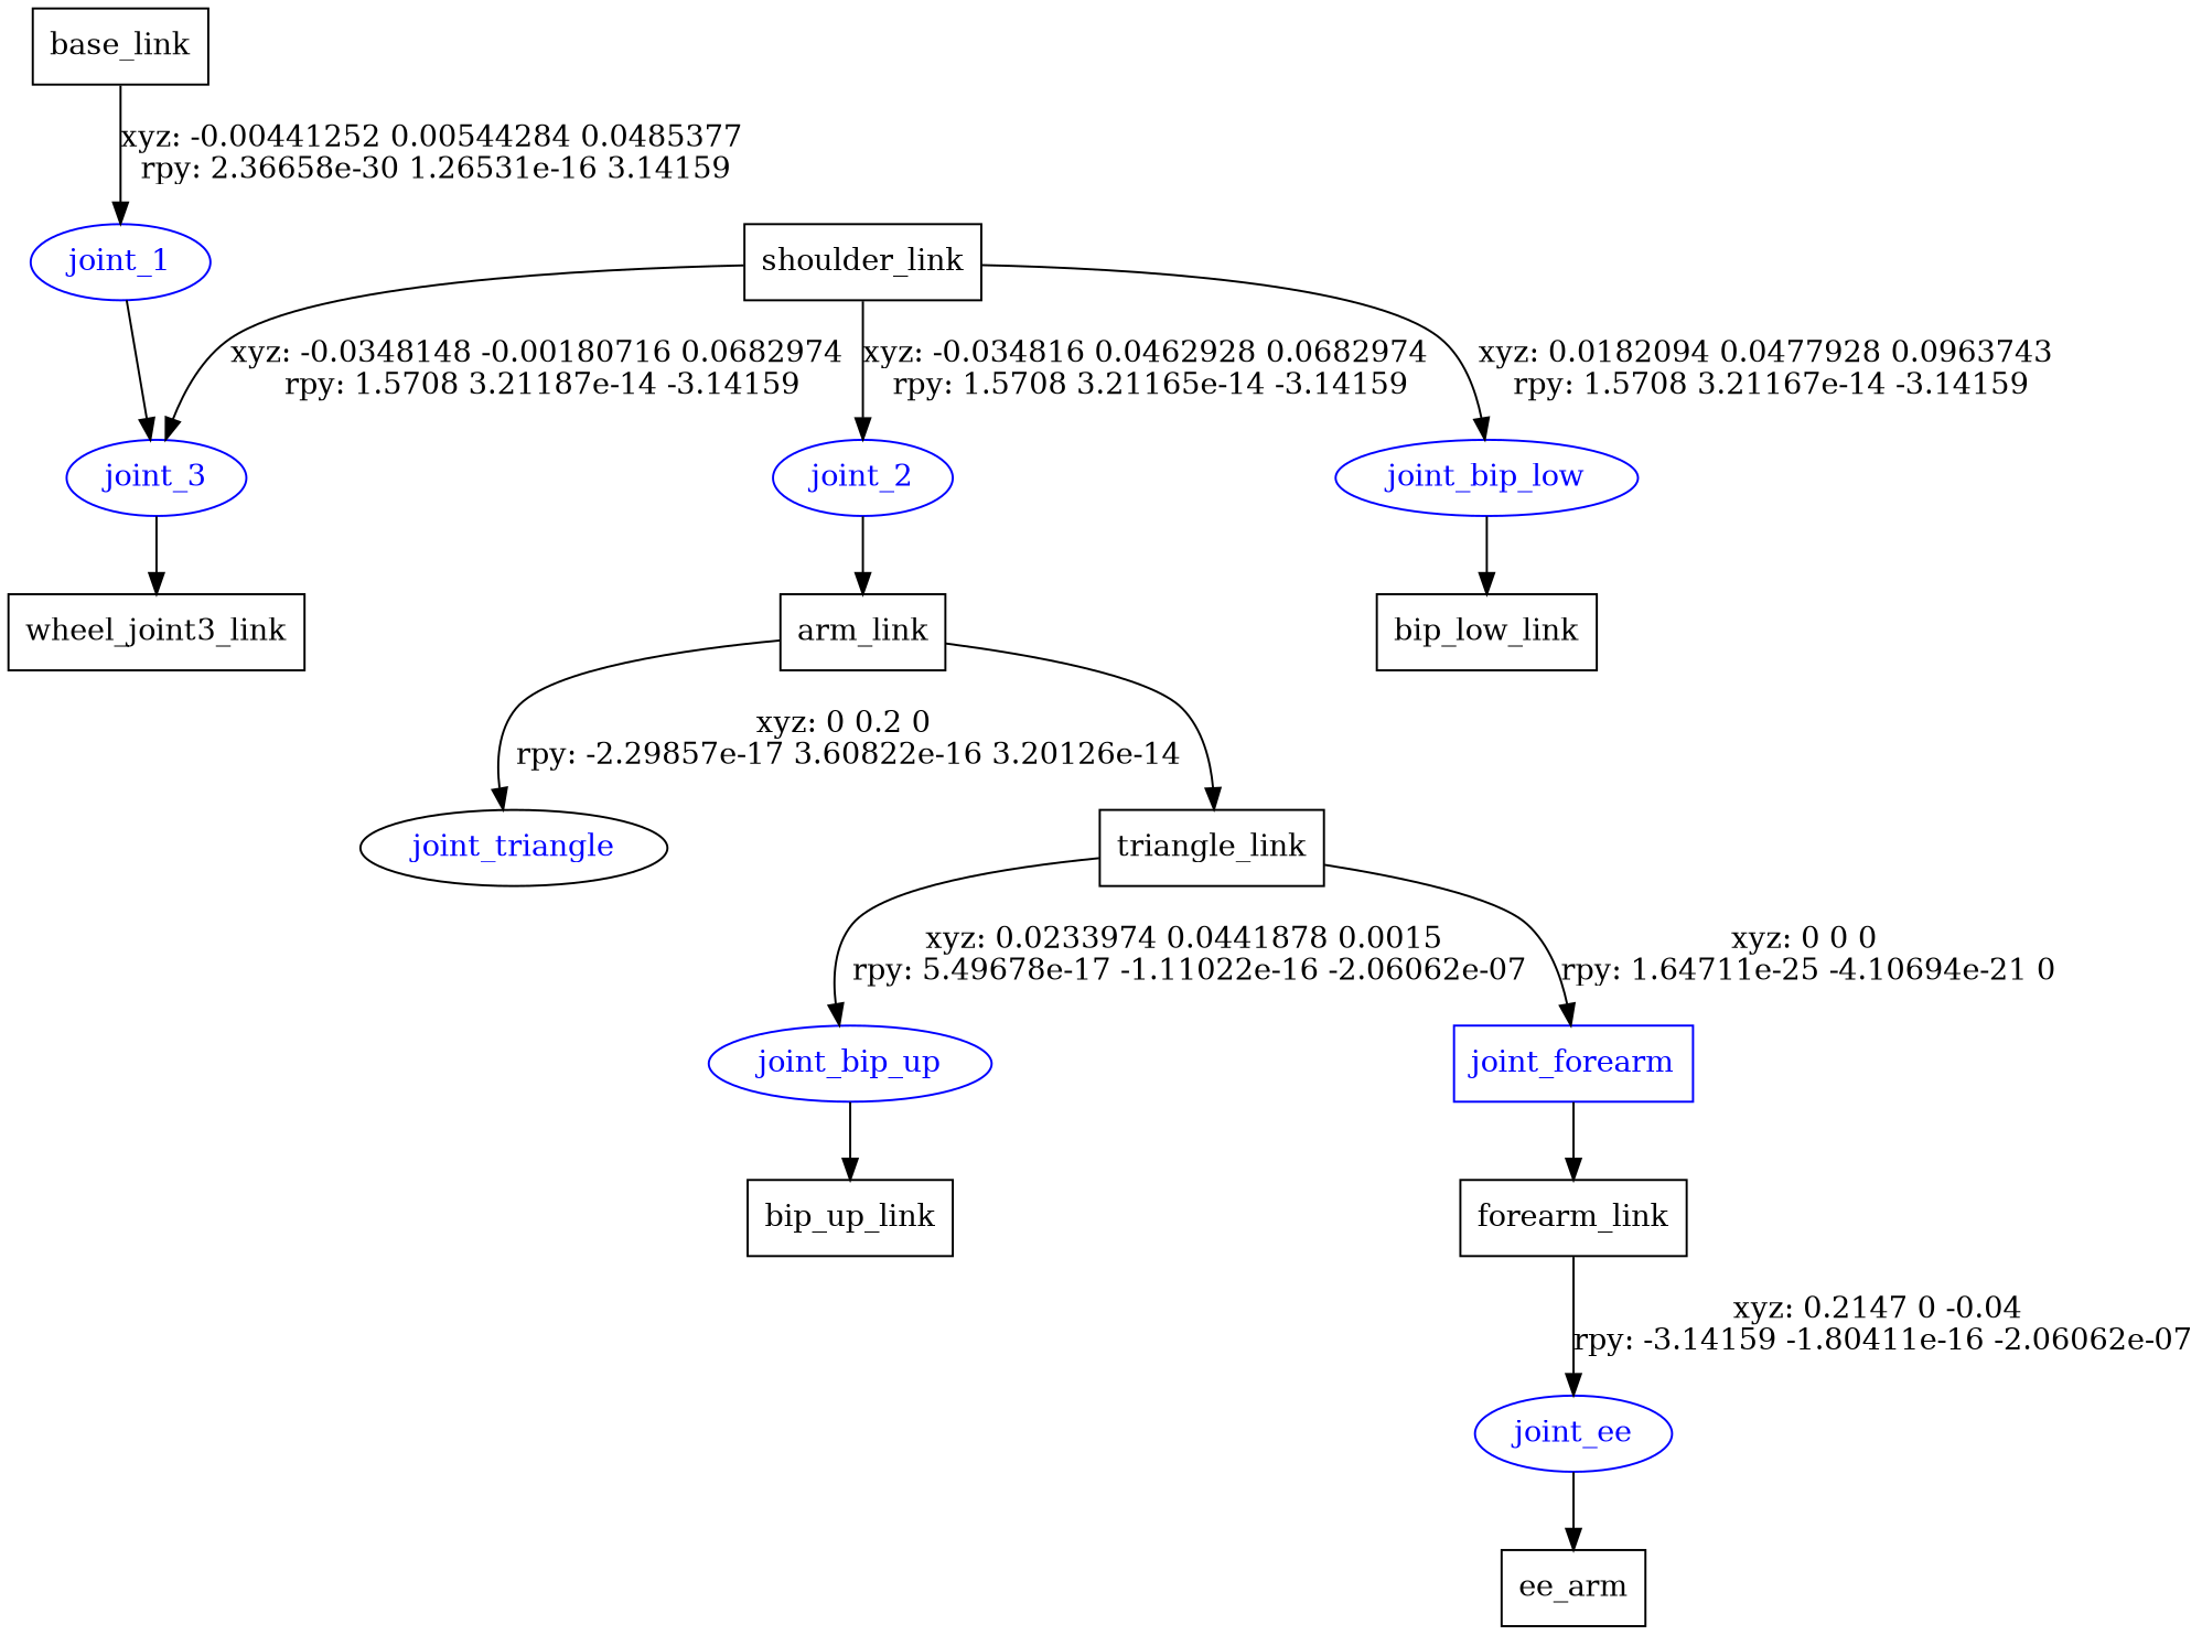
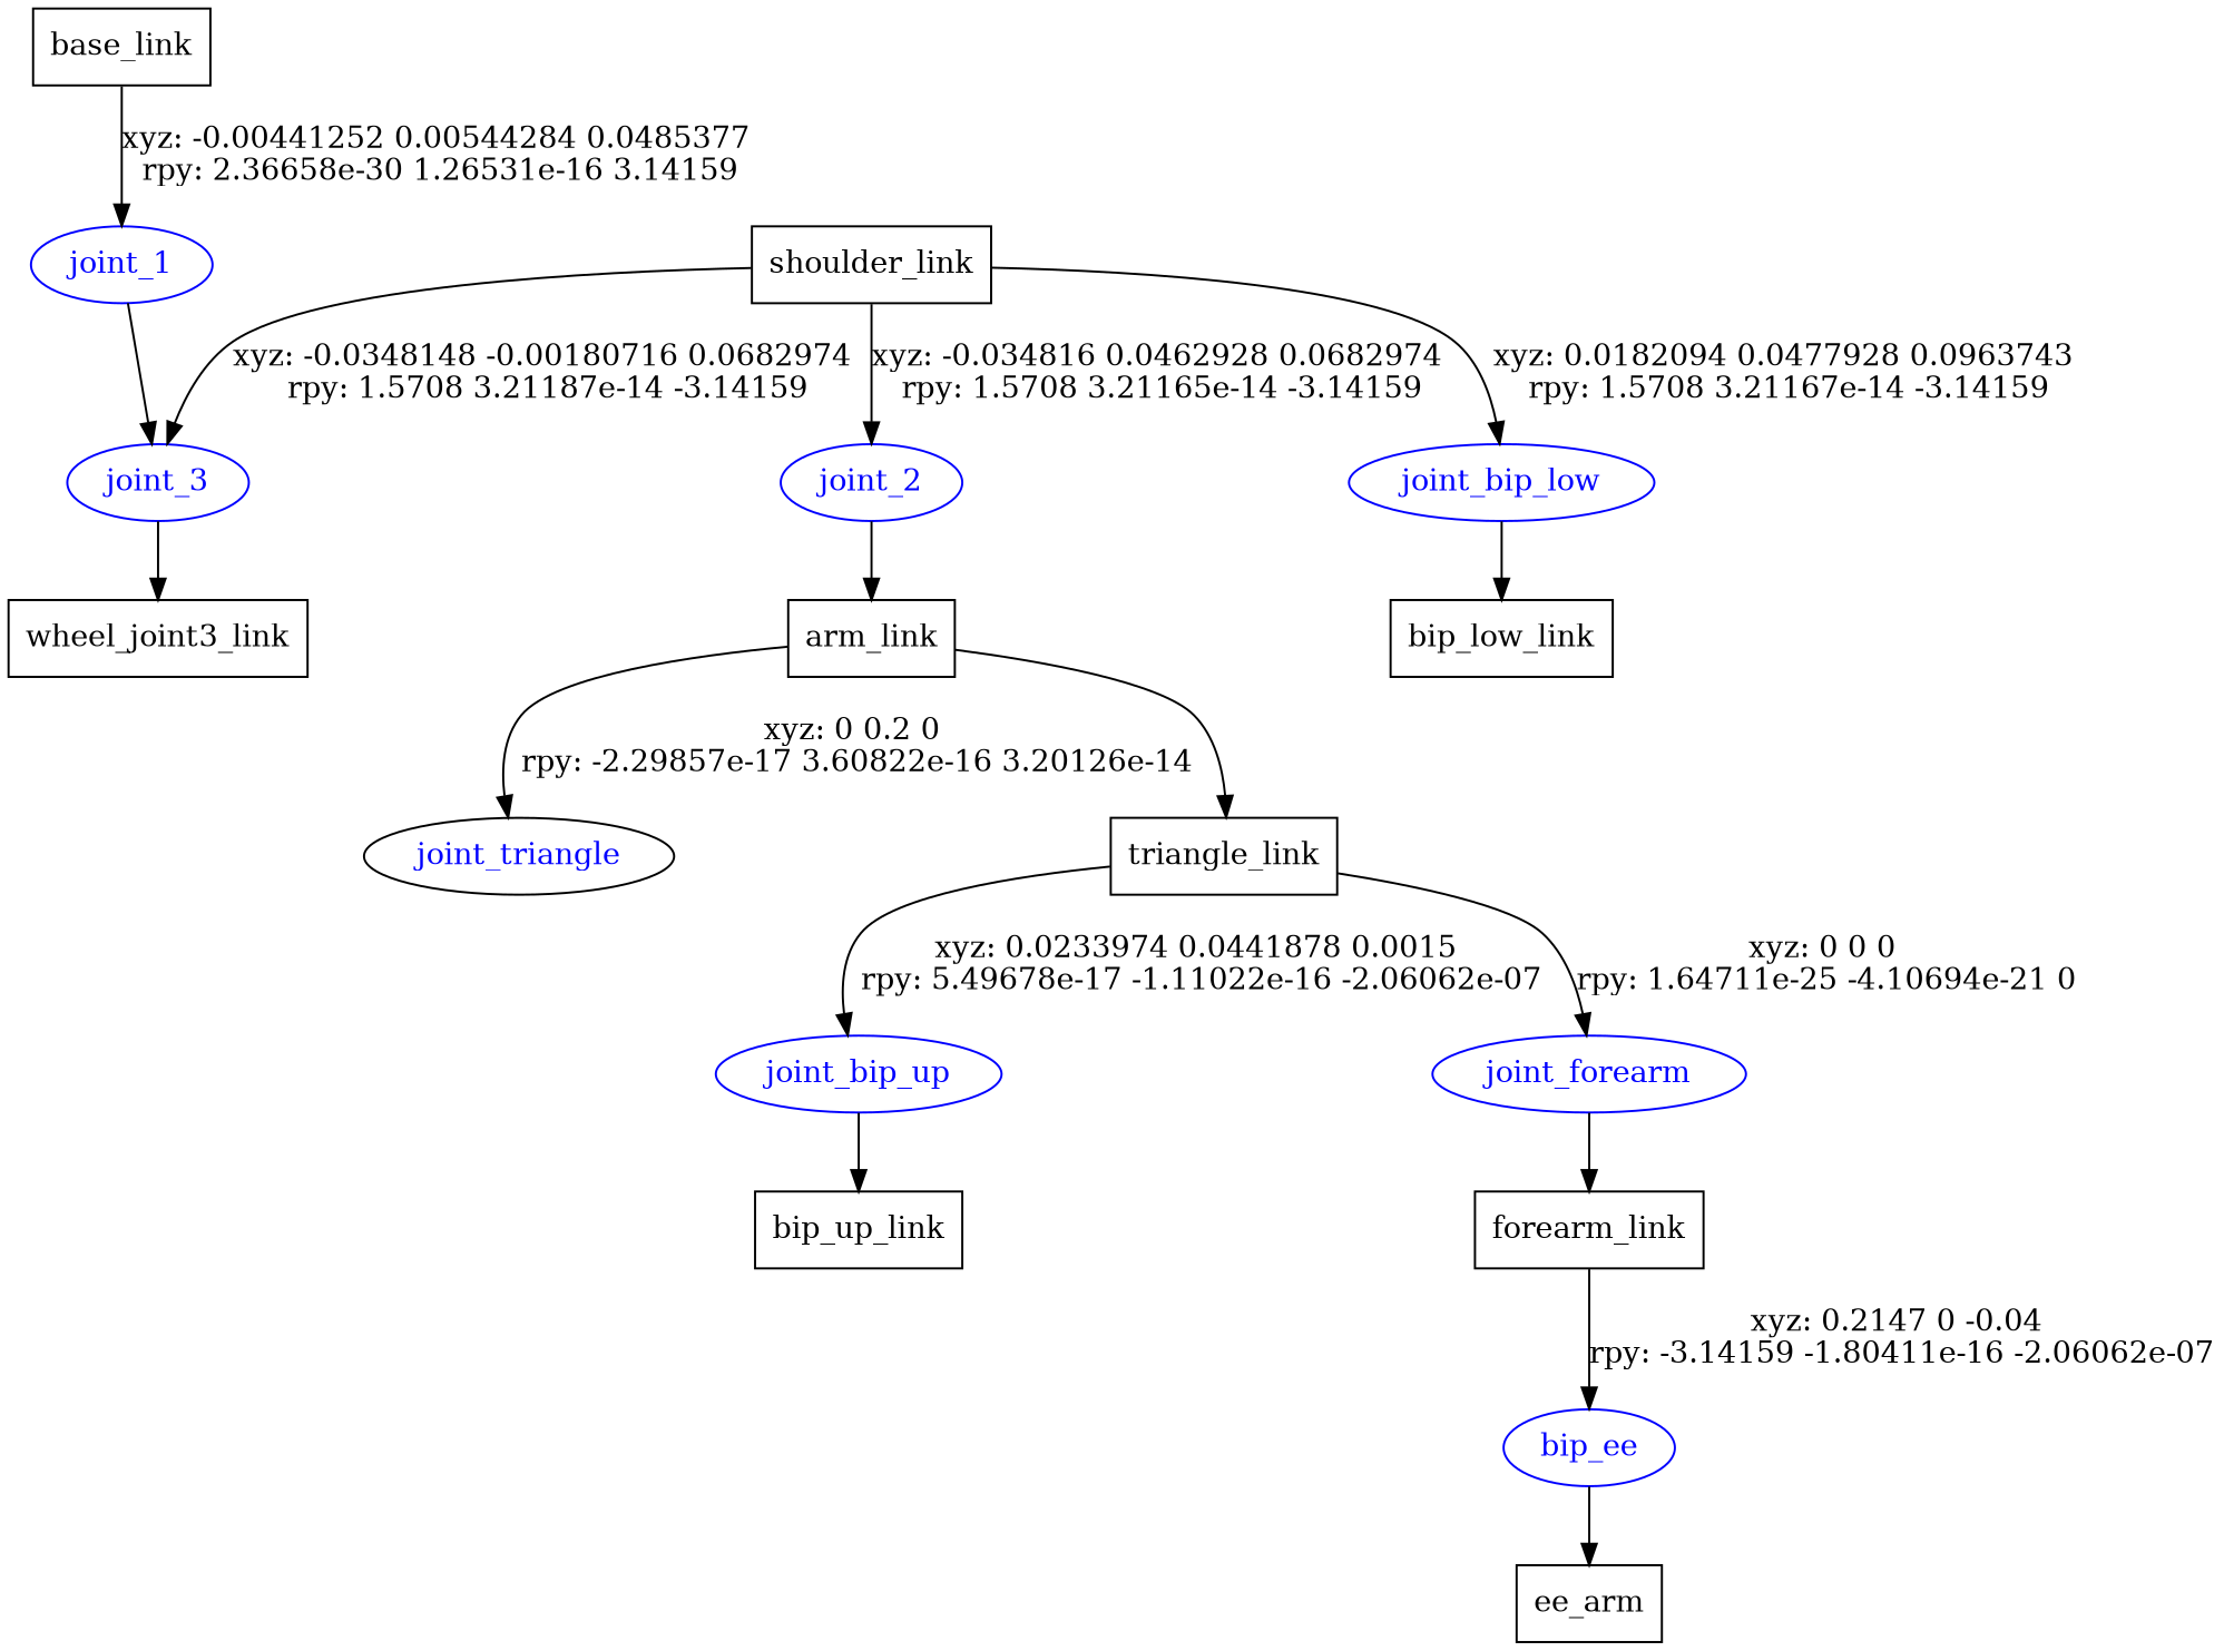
  digraph {
    node [shape=box]
    n1 [label=base_link]
    joint_1 [color=blue fontcolor=blue shape=ellipse]
    joint_3 [color=blue fontcolor=blue shape=ellipse]
    n4 [label=shoulder_link]
    joint_2 [color=blue fontcolor=blue shape=ellipse]
    joint_bip_low [color=blue fontcolor=blue shape=ellipse]
    n7 [label=arm_link]
    n8 [label=wheel_joint3_link]
    n9 [label=bip_low_link]
    joint_triangle [color=black fontcolor=blue shape=ellipse]
    n11 [label=triangle_link]
    joint_bip_up [color=blue fontcolor=blue shape=ellipse]
-   joint_forearm [color=blue fontcolor=blue]
+   joint_forearm [color=blue fontcolor=blue shape=ellipse]
    n14 [label=bip_up_link]
    n15 [label=forearm_link]
-   joint_ee [color=blue fontcolor=blue shape=ellipse]
+   joint_ee [color=blue fontcolor=blue shape=ellipse label=bip_ee]
    n17 [label=ee_arm]
    n1 -> joint_1 [label="xyz: -0.00441252 0.00544284 0.0485377 \nrpy: 2.36658e-30 1.26531e-16 3.14159"]
    joint_1 -> joint_3
    joint_3 -> n8
    n4 -> joint_3 [label="xyz: -0.0348148 -0.00180716 0.0682974 \nrpy: 1.5708 3.21187e-14 -3.14159"]
    n4 -> joint_2 [label="xyz: -0.034816 0.0462928 0.0682974 \nrpy: 1.5708 3.21165e-14 -3.14159"]
    n4 -> joint_bip_low [label="xyz: 0.0182094 0.0477928 0.0963743 \nrpy: 1.5708 3.21167e-14 -3.14159"]
    joint_2 -> n7
    joint_bip_low -> n9
    n7 -> joint_triangle [label="xyz: 0 0.2 0 \nrpy: -2.29857e-17 3.60822e-16 3.20126e-14"]
    n7 -> n11
    n11 -> joint_bip_up [label="xyz: 0.0233974 0.0441878 0.0015 \nrpy: 5.49678e-17 -1.11022e-16 -2.06062e-07"]
    n11 -> joint_forearm [label="xyz: 0 0 0 \nrpy: 1.64711e-25 -4.10694e-21 0"]
    joint_bip_up -> n14
    joint_forearm -> n15
    n15 -> joint_ee [label="xyz: 0.2147 0 -0.04 \nrpy: -3.14159 -1.80411e-16 -2.06062e-07"]
    joint_ee -> n17
  }
